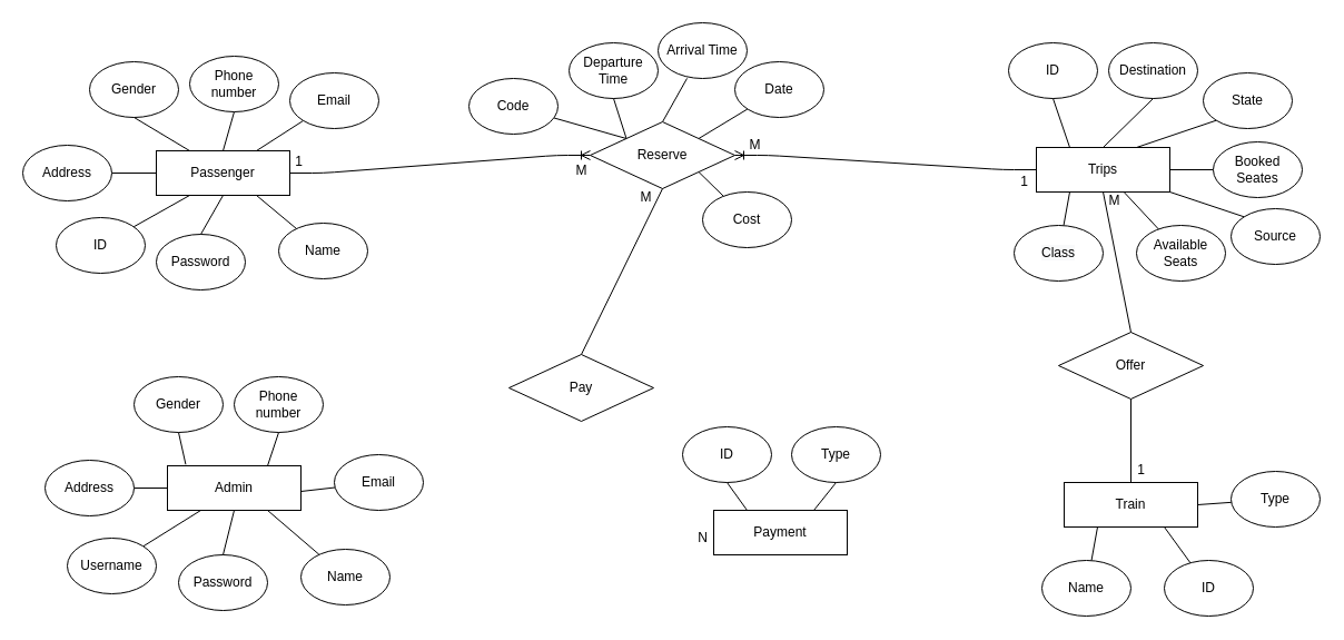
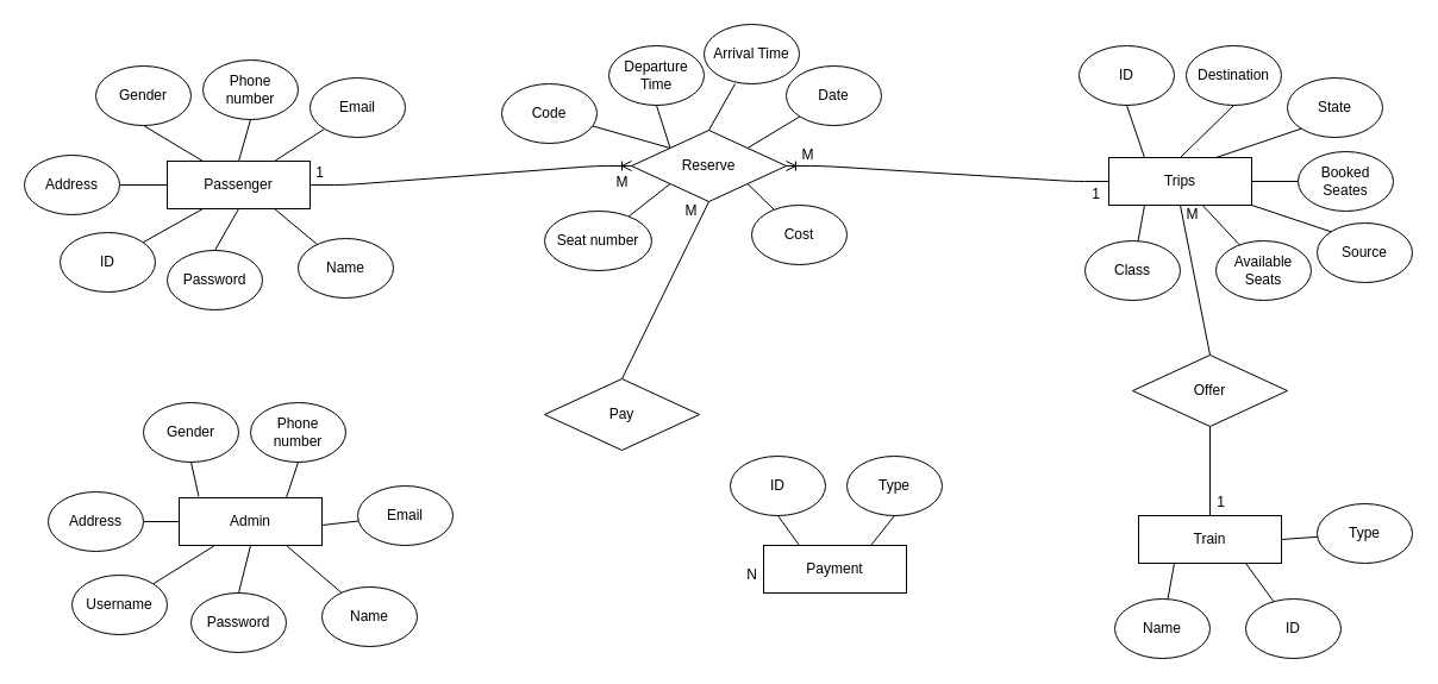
  <mxCell id="0" />
  <mxCell id="1" parent="0" />
  <mxCell id="2" value="Passenger" style="rounded=0;whiteSpace=wrap;html=1;" parent="1" vertex="1"><mxGeometry x="140" y="135" width="120" height="40" as="geometry" /></mxCell>
  <mxCell id="3" value="" style="endArrow=none;html=1;exitX=0.25;exitY=1;exitDx=0;exitDy=0;" parent="1" source="2" target="4" edge="1"><mxGeometry width="50" height="50" relative="1" as="geometry"><mxPoint x="110" y="225" as="sourcePoint" /><mxPoint x="160" y="175" as="targetPoint" /></mxGeometry></mxCell>
  <mxCell id="4" value="ID" style="ellipse;whiteSpace=wrap;html=1;" parent="1" vertex="1"><mxGeometry x="50" y="195" width="80" height="50" as="geometry" /></mxCell>
  <mxCell id="5" value="" style="endArrow=none;html=1;exitX=0.75;exitY=1;exitDx=0;exitDy=0;" parent="1" source="2" target="6" edge="1"><mxGeometry width="50" height="50" relative="1" as="geometry"><mxPoint x="180" y="185" as="sourcePoint" /><mxPoint x="170" y="185" as="targetPoint" /></mxGeometry></mxCell>
  <mxCell id="6" value="Name" style="ellipse;whiteSpace=wrap;html=1;" parent="1" vertex="1"><mxGeometry x="250" y="200" width="80" height="50" as="geometry" /></mxCell>
  <mxCell id="7" value="" style="endArrow=none;html=1;exitX=0.75;exitY=0;exitDx=0;exitDy=0;" parent="1" source="2" target="8" edge="1"><mxGeometry width="50" height="50" relative="1" as="geometry"><mxPoint x="260" y="158" as="sourcePoint" /><mxPoint x="330" y="143" as="targetPoint" /></mxGeometry></mxCell>
  <mxCell id="8" value="Email" style="ellipse;whiteSpace=wrap;html=1;" parent="1" vertex="1"><mxGeometry x="260" y="65" width="80" height="50" as="geometry" /></mxCell>
  <mxCell id="9" value="" style="endArrow=none;html=1;exitX=0;exitY=0.5;exitDx=0;exitDy=0;" parent="1" source="2" target="10" edge="1"><mxGeometry width="50" height="50" relative="1" as="geometry"><mxPoint x="90" y="143" as="sourcePoint" /><mxPoint x="80" y="143" as="targetPoint" /></mxGeometry></mxCell>
  <mxCell id="10" value="Address" style="ellipse;whiteSpace=wrap;html=1;" parent="1" vertex="1"><mxGeometry x="20" y="130" width="80" height="50" as="geometry" /></mxCell>
  <mxCell id="11" value="Gender" style="ellipse;whiteSpace=wrap;html=1;" parent="1" vertex="1"><mxGeometry x="80" y="55" width="80" height="50" as="geometry" /></mxCell>
  <mxCell id="12" value="" style="endArrow=none;html=1;exitX=0.25;exitY=0;exitDx=0;exitDy=0;entryX=0.5;entryY=1;entryDx=0;entryDy=0;" parent="1" source="2" target="11" edge="1"><mxGeometry width="50" height="50" relative="1" as="geometry"><mxPoint x="70" y="155" as="sourcePoint" /><mxPoint x="120" y="105" as="targetPoint" /></mxGeometry></mxCell>
  <mxCell id="13" value="Train" style="rounded=0;whiteSpace=wrap;html=1;" parent="1" vertex="1"><mxGeometry x="956" y="433" width="120" height="40" as="geometry" /></mxCell>
  <mxCell id="14" value="" style="endArrow=none;html=1;exitX=0.25;exitY=1;exitDx=0;exitDy=0;" parent="1" source="13" target="15" edge="1"><mxGeometry width="50" height="50" relative="1" as="geometry"><mxPoint x="976" y="473" as="sourcePoint" /><mxPoint x="946" y="483" as="targetPoint" /></mxGeometry></mxCell>
  <mxCell id="15" value="Name" style="ellipse;whiteSpace=wrap;html=1;" parent="1" vertex="1"><mxGeometry x="936" y="503" width="80" height="50" as="geometry" /></mxCell>
  <mxCell id="16" value="Phone number" style="ellipse;whiteSpace=wrap;html=1;" parent="1" vertex="1"><mxGeometry x="170" y="50" width="80" height="50" as="geometry" /></mxCell>
  <mxCell id="17" value="" style="endArrow=none;html=1;exitX=0.5;exitY=0;exitDx=0;exitDy=0;entryX=0.5;entryY=1;entryDx=0;entryDy=0;" parent="1" source="2" target="16" edge="1"><mxGeometry width="50" height="50" relative="1" as="geometry"><mxPoint x="246.44" y="133.8" as="sourcePoint" /><mxPoint x="210" y="105" as="targetPoint" /></mxGeometry></mxCell>
  <mxCell id="18" value="" style="endArrow=none;html=1;exitX=0.75;exitY=1;exitDx=0;exitDy=0;" parent="1" source="13" target="19" edge="1"><mxGeometry width="50" height="50" relative="1" as="geometry"><mxPoint x="1086" y="473" as="sourcePoint" /><mxPoint x="1076" y="473" as="targetPoint" /></mxGeometry></mxCell>
  <mxCell id="19" value="ID" style="ellipse;whiteSpace=wrap;html=1;" parent="1" vertex="1"><mxGeometry x="1046" y="503" width="80" height="50" as="geometry" /></mxCell>
  <mxCell id="20" value="" style="endArrow=none;html=1;exitX=1;exitY=0.5;exitDx=0;exitDy=0;" parent="1" source="13" target="21" edge="1"><mxGeometry width="50" height="50" relative="1" as="geometry"><mxPoint x="1166" y="423" as="sourcePoint" /><mxPoint x="1156" y="423" as="targetPoint" /></mxGeometry></mxCell>
  <mxCell id="21" value="Type" style="ellipse;whiteSpace=wrap;html=1;" parent="1" vertex="1"><mxGeometry x="1106" y="423" width="80" height="50" as="geometry" /></mxCell>
+ <mxCell id="22" value="" style="endArrow=none;html=1;exitX=0;exitY=1;exitDx=0;exitDy=0;" parent="1" source="67" target="23" edge="1"><mxGeometry width="50" height="50" relative="1" as="geometry"><mxPoint x="819" y="-52" as="sourcePoint" /><mxPoint x="809" y="-42" as="targetPoint" /></mxGeometry></mxCell>
+ <mxCell id="23" value="Seat number" style="ellipse;whiteSpace=wrap;html=1;" parent="1" vertex="1"><mxGeometry x="457" y="177" width="90" height="50" as="geometry" /></mxCell>
  <mxCell id="24" value="" style="endArrow=none;html=1;exitX=1;exitY=0;exitDx=0;exitDy=0;" parent="1" source="67" target="25" edge="1"><mxGeometry width="50" height="50" relative="1" as="geometry"><mxPoint x="665" y="10" as="sourcePoint" /><mxPoint x="745" y="-20" as="targetPoint" /></mxGeometry></mxCell>
  <mxCell id="25" value="Date" style="ellipse;whiteSpace=wrap;html=1;" parent="1" vertex="1"><mxGeometry x="660" y="55" width="80" height="50" as="geometry" /></mxCell>
  <mxCell id="26" value="" style="endArrow=none;html=1;exitX=0;exitY=0;exitDx=0;exitDy=0;" parent="1" source="67" target="27" edge="1"><mxGeometry width="50" height="50" relative="1" as="geometry"><mxPoint x="819" y="-72" as="sourcePoint" /><mxPoint x="749" y="-142" as="targetPoint" /></mxGeometry></mxCell>
  <mxCell id="27" value="Code" style="ellipse;whiteSpace=wrap;html=1;" parent="1" vertex="1"><mxGeometry x="421" y="70" width="80" height="50" as="geometry" /></mxCell>
  <mxCell id="28" value="Source" style="ellipse;whiteSpace=wrap;html=1;" parent="1" vertex="1"><mxGeometry x="1106" y="187" width="80" height="50" as="geometry" /></mxCell>
  <mxCell id="29" value="" style="endArrow=none;html=1;exitX=1;exitY=1;exitDx=0;exitDy=0;entryX=0;entryY=0;entryDx=0;entryDy=0;" parent="1" source="58" target="28" edge="1"><mxGeometry width="50" height="50" relative="1" as="geometry"><mxPoint x="831.36" y="-92.8" as="sourcePoint" /><mxPoint x="809" y="-124" as="targetPoint" /></mxGeometry></mxCell>
  <mxCell id="30" value="Destination" style="ellipse;whiteSpace=wrap;html=1;" parent="1" vertex="1"><mxGeometry x="996" y="38" width="80" height="50" as="geometry" /></mxCell>
  <mxCell id="31" value="" style="endArrow=none;html=1;entryX=0.5;entryY=1;entryDx=0;entryDy=0;exitX=0.5;exitY=0;exitDx=0;exitDy=0;" parent="1" source="58" target="30" edge="1"><mxGeometry width="50" height="50" relative="1" as="geometry"><mxPoint x="630" y="122" as="sourcePoint" /><mxPoint x="882.5" y="137" as="targetPoint" /></mxGeometry></mxCell>
  <mxCell id="32" value="Departure Time" style="ellipse;whiteSpace=wrap;html=1;" parent="1" vertex="1"><mxGeometry x="511" y="38" width="80" height="50" as="geometry" /></mxCell>
  <mxCell id="33" value="" style="endArrow=none;html=1;exitX=0;exitY=0;exitDx=0;exitDy=0;entryX=0.5;entryY=1;entryDx=0;entryDy=0;" parent="1" source="67" target="32" edge="1"><mxGeometry width="50" height="50" relative="1" as="geometry"><mxPoint x="605" y="-10" as="sourcePoint" /><mxPoint x="715" y="-42" as="targetPoint" /></mxGeometry></mxCell>
  <mxCell id="34" value="Arrival Time" style="ellipse;whiteSpace=wrap;html=1;" parent="1" vertex="1"><mxGeometry x="591" y="20" width="80" height="50" as="geometry" /></mxCell>
  <mxCell id="35" value="" style="endArrow=none;html=1;exitX=0.5;exitY=0;exitDx=0;exitDy=0;entryX=0.325;entryY=0.998;entryDx=0;entryDy=0;entryPerimeter=0;" parent="1" source="67" target="34" edge="1"><mxGeometry width="50" height="50" relative="1" as="geometry"><mxPoint x="635" y="-10" as="sourcePoint" /><mxPoint x="785" y="-12" as="targetPoint" /></mxGeometry></mxCell>
  <mxCell id="36" value="Admin" style="rounded=0;whiteSpace=wrap;html=1;" parent="1" vertex="1"><mxGeometry x="150" y="418" width="120" height="40" as="geometry" /></mxCell>
  <mxCell id="37" value="" style="endArrow=none;html=1;exitX=0.25;exitY=1;exitDx=0;exitDy=0;" parent="1" source="36" target="38" edge="1"><mxGeometry width="50" height="50" relative="1" as="geometry"><mxPoint x="120" y="508" as="sourcePoint" /><mxPoint x="170" y="458" as="targetPoint" /></mxGeometry></mxCell>
  <mxCell id="38" value="Username" style="ellipse;whiteSpace=wrap;html=1;" parent="1" vertex="1"><mxGeometry x="60" y="483" width="80" height="50" as="geometry" /></mxCell>
  <mxCell id="39" value="" style="endArrow=none;html=1;exitX=0.75;exitY=1;exitDx=0;exitDy=0;" parent="1" source="36" target="40" edge="1"><mxGeometry width="50" height="50" relative="1" as="geometry"><mxPoint x="190" y="468" as="sourcePoint" /><mxPoint x="180" y="468" as="targetPoint" /></mxGeometry></mxCell>
  <mxCell id="40" value="Name" style="ellipse;whiteSpace=wrap;html=1;" parent="1" vertex="1"><mxGeometry x="270" y="493" width="80" height="50" as="geometry" /></mxCell>
  <mxCell id="41" value="" style="endArrow=none;html=1;" parent="1" target="42" edge="1"><mxGeometry width="50" height="50" relative="1" as="geometry"><mxPoint x="270" y="441" as="sourcePoint" /><mxPoint x="340" y="426" as="targetPoint" /></mxGeometry></mxCell>
  <mxCell id="42" value="Email" style="ellipse;whiteSpace=wrap;html=1;" parent="1" vertex="1"><mxGeometry x="300" y="408" width="80" height="50" as="geometry" /></mxCell>
  <mxCell id="43" value="" style="endArrow=none;html=1;exitX=0;exitY=0.5;exitDx=0;exitDy=0;" parent="1" source="36" target="44" edge="1"><mxGeometry width="50" height="50" relative="1" as="geometry"><mxPoint x="100" y="426" as="sourcePoint" /><mxPoint x="90" y="426" as="targetPoint" /></mxGeometry></mxCell>
  <mxCell id="44" value="Address" style="ellipse;whiteSpace=wrap;html=1;" parent="1" vertex="1"><mxGeometry x="40" y="413" width="80" height="50" as="geometry" /></mxCell>
  <mxCell id="45" value="Gender" style="ellipse;whiteSpace=wrap;html=1;" parent="1" vertex="1"><mxGeometry x="120" y="338" width="80" height="50" as="geometry" /></mxCell>
  <mxCell id="46" value="" style="endArrow=none;html=1;exitX=0.137;exitY=-0.03;exitDx=0;exitDy=0;entryX=0.5;entryY=1;entryDx=0;entryDy=0;exitPerimeter=0;" parent="1" source="36" target="45" edge="1"><mxGeometry width="50" height="50" relative="1" as="geometry"><mxPoint x="80" y="438" as="sourcePoint" /><mxPoint x="130" y="388" as="targetPoint" /></mxGeometry></mxCell>
  <mxCell id="47" value="Phone number" style="ellipse;whiteSpace=wrap;html=1;" parent="1" vertex="1"><mxGeometry x="210" y="338" width="80" height="50" as="geometry" /></mxCell>
  <mxCell id="48" value="" style="endArrow=none;html=1;exitX=0.75;exitY=0;exitDx=0;exitDy=0;entryX=0.5;entryY=1;entryDx=0;entryDy=0;" parent="1" source="36" target="47" edge="1"><mxGeometry width="50" height="50" relative="1" as="geometry"><mxPoint x="256.44" y="416.8" as="sourcePoint" /><mxPoint x="220" y="388" as="targetPoint" /></mxGeometry></mxCell>
  <mxCell id="49" value="" style="endArrow=none;html=1;exitX=1;exitY=1;exitDx=0;exitDy=0;" parent="1" source="67" target="50" edge="1"><mxGeometry width="50" height="50" relative="1" as="geometry"><mxPoint x="635" y="30" as="sourcePoint" /><mxPoint x="770" y="30" as="targetPoint" /></mxGeometry></mxCell>
  <mxCell id="50" value="Cost" style="ellipse;whiteSpace=wrap;html=1;" parent="1" vertex="1"><mxGeometry x="631" y="172" width="80" height="50" as="geometry" /></mxCell>
  <mxCell id="51" value="Password" style="ellipse;whiteSpace=wrap;html=1;" parent="1" vertex="1"><mxGeometry x="160" y="498" width="80" height="50" as="geometry" /></mxCell>
  <mxCell id="52" value="" style="endArrow=none;html=1;entryX=0.5;entryY=1;entryDx=0;entryDy=0;exitX=0.5;exitY=0;exitDx=0;exitDy=0;" parent="1" source="51" target="36" edge="1"><mxGeometry width="50" height="50" relative="1" as="geometry"><mxPoint x="180" y="513" as="sourcePoint" /><mxPoint x="230" y="463" as="targetPoint" /></mxGeometry></mxCell>
  <mxCell id="53" value="Password" style="ellipse;whiteSpace=wrap;html=1;" parent="1" vertex="1"><mxGeometry x="140" y="210" width="80" height="50" as="geometry" /></mxCell>
  <mxCell id="54" value="" style="endArrow=none;html=1;entryX=0.5;entryY=1;entryDx=0;entryDy=0;exitX=0.5;exitY=0;exitDx=0;exitDy=0;" parent="1" source="53" target="2" edge="1"><mxGeometry width="50" height="50" relative="1" as="geometry"><mxPoint x="170" y="230" as="sourcePoint" /><mxPoint x="200" y="175" as="targetPoint" /></mxGeometry></mxCell>
  <mxCell id="55" value="Payment" style="rounded=0;whiteSpace=wrap;html=1;" parent="1" vertex="1"><mxGeometry x="641" y="458" width="120" height="40" as="geometry" /></mxCell>
  <mxCell id="56" value="ID" style="ellipse;whiteSpace=wrap;html=1;" parent="1" vertex="1"><mxGeometry x="613" y="383" width="80" height="50" as="geometry" /></mxCell>
  <mxCell id="57" value="" style="endArrow=none;html=1;exitX=0.25;exitY=0;exitDx=0;exitDy=0;entryX=0.5;entryY=1;entryDx=0;entryDy=0;" parent="1" source="55" target="56" edge="1"><mxGeometry width="50" height="50" relative="1" as="geometry"><mxPoint x="571" y="478" as="sourcePoint" /><mxPoint x="621" y="428" as="targetPoint" /></mxGeometry></mxCell>
  <mxCell id="58" value="Trips" style="rounded=0;whiteSpace=wrap;html=1;" parent="1" vertex="1"><mxGeometry x="931" y="132" width="120" height="40" as="geometry" /></mxCell>
  <mxCell id="59" value="" style="endArrow=none;html=1;exitX=0.25;exitY=1;exitDx=0;exitDy=0;" parent="1" source="58" target="60" edge="1"><mxGeometry width="50" height="50" relative="1" as="geometry"><mxPoint x="951" y="172" as="sourcePoint" /><mxPoint x="921" y="182" as="targetPoint" /></mxGeometry></mxCell>
  <mxCell id="60" value="&#10;&#10;&lt;span style=&quot;color: rgb(0, 0, 0); font-family: helvetica; font-size: 12px; font-style: normal; font-weight: 400; letter-spacing: normal; text-align: center; text-indent: 0px; text-transform: none; word-spacing: 0px; background-color: rgb(248, 249, 250); display: inline; float: none;&quot;&gt;Class&lt;/span&gt;&#10;&#10;" style="ellipse;whiteSpace=wrap;html=1;" parent="1" vertex="1"><mxGeometry x="911" y="202" width="80" height="50" as="geometry" /></mxCell>
  <mxCell id="61" value="" style="endArrow=none;html=1;" parent="1" source="58" target="62" edge="1"><mxGeometry width="50" height="50" relative="1" as="geometry"><mxPoint x="1061" y="172" as="sourcePoint" /><mxPoint x="1051" y="172" as="targetPoint" /></mxGeometry></mxCell>
  <mxCell id="62" value="&lt;span&gt;Available Seats&lt;/span&gt;" style="ellipse;whiteSpace=wrap;html=1;" parent="1" vertex="1"><mxGeometry x="1021" y="202" width="80" height="50" as="geometry" /></mxCell>
  <mxCell id="63" value="" style="endArrow=none;html=1;exitX=1;exitY=0.5;exitDx=0;exitDy=0;" parent="1" source="58" target="64" edge="1"><mxGeometry width="50" height="50" relative="1" as="geometry"><mxPoint x="1141" y="122" as="sourcePoint" /><mxPoint x="1131" y="122" as="targetPoint" /></mxGeometry></mxCell>
  <mxCell id="64" value="&lt;span&gt;Booked Seates&lt;/span&gt;" style="ellipse;whiteSpace=wrap;html=1;" parent="1" vertex="1"><mxGeometry x="1090" y="127" width="80" height="50" as="geometry" /></mxCell>
  <mxCell id="65" value="State" style="ellipse;whiteSpace=wrap;html=1;" parent="1" vertex="1"><mxGeometry x="1081" y="65" width="80" height="50" as="geometry" /></mxCell>
  <mxCell id="66" value="" style="endArrow=none;html=1;exitX=0.75;exitY=0;exitDx=0;exitDy=0;entryX=0;entryY=1;entryDx=0;entryDy=0;" parent="1" source="58" target="65" edge="1"><mxGeometry width="50" height="50" relative="1" as="geometry"><mxPoint x="1031" y="132" as="sourcePoint" /><mxPoint x="1011" y="102" as="targetPoint" /></mxGeometry></mxCell>
  <mxCell id="67" value="Reserve" style="rhombus;whiteSpace=wrap;html=1;" parent="1" vertex="1"><mxGeometry x="530" y="109" width="130" height="60" as="geometry" /></mxCell>
  <mxCell id="68" value="1" style="text;html=1;align=center;verticalAlign=middle;resizable=0;points=[];autosize=1;" parent="1" vertex="1"><mxGeometry x="258" y="135" width="20" height="20" as="geometry" /></mxCell>
  <mxCell id="69" value="" style="edgeStyle=entityRelationEdgeStyle;fontSize=12;html=1;endArrow=ERoneToMany;entryX=0;entryY=0.5;entryDx=0;entryDy=0;exitX=1;exitY=0.5;exitDx=0;exitDy=0;" parent="1" source="2" target="67" edge="1"><mxGeometry width="100" height="100" relative="1" as="geometry"><mxPoint x="500" y="288" as="sourcePoint" /><mxPoint x="390" y="140" as="targetPoint" /></mxGeometry></mxCell>
  <mxCell id="70" value="M" style="text;html=1;align=center;verticalAlign=middle;resizable=0;points=[];autosize=1;" parent="1" vertex="1"><mxGeometry x="507" y="143" width="30" height="20" as="geometry" /></mxCell>
  <mxCell id="71" value="" style="edgeStyle=entityRelationEdgeStyle;fontSize=12;html=1;endArrow=ERoneToMany;exitX=0;exitY=0.5;exitDx=0;exitDy=0;entryX=1;entryY=0.5;entryDx=0;entryDy=0;" parent="1" source="58" target="67" edge="1"><mxGeometry width="100" height="100" relative="1" as="geometry"><mxPoint x="640" y="278" as="sourcePoint" /><mxPoint x="740" y="178" as="targetPoint" /></mxGeometry></mxCell>
  <mxCell id="72" value="1" style="text;html=1;align=center;verticalAlign=middle;resizable=0;points=[];autosize=1;" parent="1" vertex="1"><mxGeometry x="910" y="153" width="20" height="20" as="geometry" /></mxCell>
  <mxCell id="73" value="M" style="text;html=1;align=center;verticalAlign=middle;resizable=0;points=[];autosize=1;" parent="1" vertex="1"><mxGeometry x="663" y="120" width="30" height="20" as="geometry" /></mxCell>
  <mxCell id="74" value="1" style="text;html=1;align=center;verticalAlign=middle;resizable=0;points=[];autosize=1;" parent="1" vertex="1"><mxGeometry x="1015" y="412" width="20" height="20" as="geometry" /></mxCell>
  <mxCell id="75" value="M" style="text;html=1;align=center;verticalAlign=middle;resizable=0;points=[];autosize=1;" parent="1" vertex="1"><mxGeometry x="986" y="170" width="30" height="20" as="geometry" /></mxCell>
  <mxCell id="76" value="Offer" style="rhombus;whiteSpace=wrap;html=1;" parent="1" vertex="1"><mxGeometry x="951" y="298" width="130" height="60" as="geometry" /></mxCell>
  <mxCell id="77" value="" style="endArrow=none;html=1;entryX=0.5;entryY=1;entryDx=0;entryDy=0;exitX=0.5;exitY=0;exitDx=0;exitDy=0;" parent="1" source="76" target="58" edge="1"><mxGeometry width="50" height="50" relative="1" as="geometry"><mxPoint x="1016" y="290" as="sourcePoint" /><mxPoint x="1001" y="242" as="targetPoint" /></mxGeometry></mxCell>
  <mxCell id="78" value="" style="endArrow=none;html=1;entryX=0.5;entryY=1;entryDx=0;entryDy=0;exitX=0.5;exitY=0;exitDx=0;exitDy=0;" parent="1" source="13" target="76" edge="1"><mxGeometry width="50" height="50" relative="1" as="geometry"><mxPoint x="786" y="451" as="sourcePoint" /><mxPoint x="836" y="401" as="targetPoint" /></mxGeometry></mxCell>
  <mxCell id="79" value="" style="endArrow=none;html=1;entryX=0.5;entryY=1;entryDx=0;entryDy=0;exitX=0.5;exitY=0;exitDx=0;exitDy=0;" parent="1" source="80" target="67" edge="1"><mxGeometry width="50" height="50" relative="1" as="geometry"><mxPoint x="600" y="288" as="sourcePoint" /><mxPoint x="620" y="318" as="targetPoint" /></mxGeometry></mxCell>
  <mxCell id="80" value="Pay" style="rhombus;whiteSpace=wrap;html=1;" parent="1" vertex="1"><mxGeometry x="457" y="318" width="130" height="60" as="geometry" /></mxCell>
  <mxCell id="81" value="Type" style="ellipse;whiteSpace=wrap;html=1;" parent="1" vertex="1"><mxGeometry x="711" y="383" width="80" height="50" as="geometry" /></mxCell>
  <mxCell id="82" value="" style="endArrow=none;html=1;exitX=0.75;exitY=0;exitDx=0;exitDy=0;entryX=0.5;entryY=1;entryDx=0;entryDy=0;" parent="1" source="55" target="81" edge="1"><mxGeometry width="50" height="50" relative="1" as="geometry"><mxPoint x="820" y="506" as="sourcePoint" /><mxPoint x="800" y="476" as="targetPoint" /></mxGeometry></mxCell>
  <mxCell id="83" value="N" style="text;html=1;align=center;verticalAlign=middle;resizable=0;points=[];autosize=1;" parent="1" vertex="1"><mxGeometry x="621" y="473" width="20" height="20" as="geometry" /></mxCell>
  <mxCell id="84" value="M" style="text;html=1;align=center;verticalAlign=middle;resizable=0;points=[];autosize=1;" parent="1" vertex="1"><mxGeometry x="565" y="167" width="30" height="20" as="geometry" /></mxCell>
  <mxCell id="85" value="ID" style="ellipse;whiteSpace=wrap;html=1;" parent="1" vertex="1"><mxGeometry x="906" y="38" width="80" height="50" as="geometry" /></mxCell>
  <mxCell id="86" value="" style="endArrow=none;html=1;exitX=0.25;exitY=0;exitDx=0;exitDy=0;entryX=0.5;entryY=1;entryDx=0;entryDy=0;" parent="1" source="58" target="85" edge="1"><mxGeometry width="50" height="50" relative="1" as="geometry"><mxPoint x="902" y="143" as="sourcePoint" /><mxPoint x="832" y="113" as="targetPoint" /></mxGeometry></mxCell>
